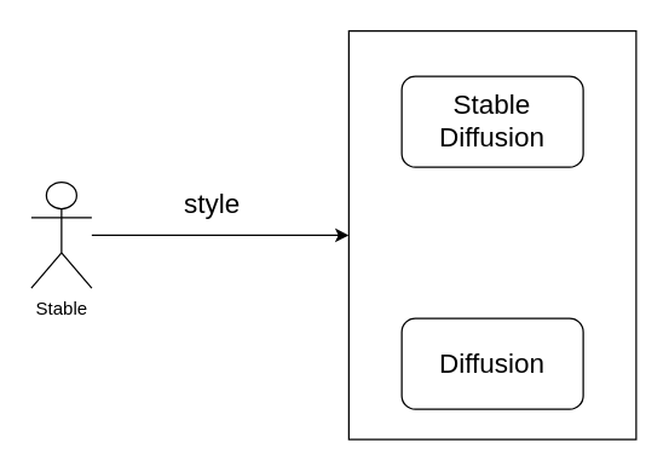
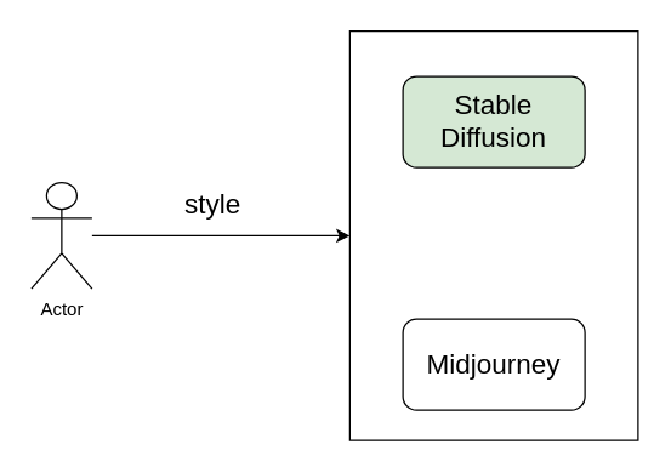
  <mxCell id="0" />
  <mxCell id="1" parent="0" />
  <mxCell id="2" value="" style="rounded=0;whiteSpace=wrap;html=1;" vertex="1" parent="1"><mxGeometry x="230" y="20" width="190" height="270" as="geometry" /></mxCell>
- <mxCell id="3" value="&lt;font style=&quot;font-size: 18px;&quot;&gt;Stable Diffusion&lt;/font&gt;" style="rounded=1;whiteSpace=wrap;html=1;" vertex="1" parent="1"><mxGeometry x="265" y="50" width="120" height="60" as="geometry" /></mxCell>
- <mxCell id="4" value="&lt;span style=&quot;font-size: 18px;&quot;&gt;Diffusion&lt;/span&gt;" style="rounded=1;whiteSpace=wrap;html=1;" vertex="1" parent="1"><mxGeometry x="265" y="210" width="120" height="60" as="geometry" /></mxCell>
+ <mxCell id="3" value="&lt;font style=&quot;font-size: 18px;&quot;&gt;Stable Diffusion&lt;/font&gt;" style="rounded=1;whiteSpace=wrap;html=1;fillColor=#d5e8d4;" vertex="1" parent="1"><mxGeometry x="265" y="50" width="120" height="60" as="geometry" /></mxCell>
+ <mxCell id="4" value="&lt;span style=&quot;font-size: 18px;&quot;&gt;Midjourney&lt;/span&gt;" style="rounded=1;whiteSpace=wrap;html=1;" vertex="1" parent="1"><mxGeometry x="265" y="210" width="120" height="60" as="geometry" /></mxCell>
  <mxCell id="5" style="edgeStyle=orthogonalEdgeStyle;rounded=0;orthogonalLoop=1;jettySize=auto;html=1;entryX=0;entryY=0.5;entryDx=0;entryDy=0;" edge="1" parent="1" source="6" target="2"><mxGeometry relative="1" as="geometry" /></mxCell>
- <mxCell id="6" value="Stable" style="shape=umlActor;verticalLabelPosition=bottom;verticalAlign=top;html=1;outlineConnect=0;" vertex="1" parent="1"><mxGeometry x="20" y="120" width="40" height="70" as="geometry" /></mxCell>
+ <mxCell id="6" value="Actor" style="shape=umlActor;verticalLabelPosition=bottom;verticalAlign=top;html=1;outlineConnect=0;" vertex="1" parent="1"><mxGeometry x="20" y="120" width="40" height="70" as="geometry" /></mxCell>
  <mxCell id="7" value="&lt;font style=&quot;font-size: 18px;&quot;&gt;style&lt;/font&gt;" style="text;html=1;align=center;verticalAlign=middle;whiteSpace=wrap;rounded=0;" vertex="1" parent="1"><mxGeometry x="110" y="120" width="60" height="30" as="geometry" /></mxCell>
